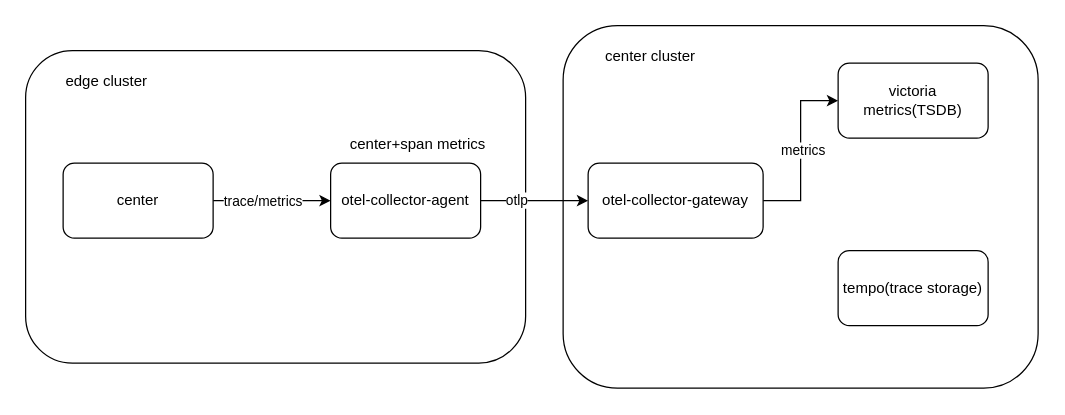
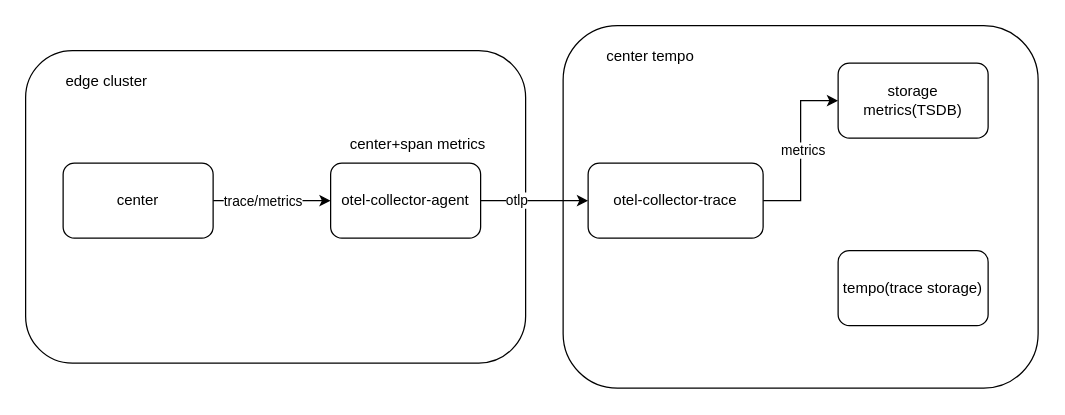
  <mxCell id="0" />
  <mxCell id="1" parent="0" />
  <mxCell id="2" value="" style="rounded=1;whiteSpace=wrap;html=1;" vertex="1" parent="1"><mxGeometry x="450" y="20" width="380" height="290" as="geometry" /></mxCell>
  <mxCell id="3" value="" style="rounded=1;whiteSpace=wrap;html=1;" vertex="1" parent="1"><mxGeometry x="20" y="40" width="400" height="250" as="geometry" /></mxCell>
  <mxCell id="4" value="" style="edgeStyle=orthogonalEdgeStyle;rounded=0;orthogonalLoop=1;jettySize=auto;html=1;" edge="1" parent="1" source="6" target="9"><mxGeometry relative="1" as="geometry" /></mxCell>
  <mxCell id="5" value="trace/metrics" style="edgeLabel;html=1;align=center;verticalAlign=middle;resizable=0;points=[];" vertex="1" connectable="0" parent="4"><mxGeometry x="-0.175" relative="1" as="geometry"><mxPoint as="offset" /></mxGeometry></mxCell>
  <mxCell id="6" value="center" style="rounded=1;whiteSpace=wrap;html=1;" vertex="1" parent="1"><mxGeometry x="50" y="130" width="120" height="60" as="geometry" /></mxCell>
  <mxCell id="7" value="" style="edgeStyle=orthogonalEdgeStyle;rounded=0;orthogonalLoop=1;jettySize=auto;html=1;" edge="1" parent="1" source="9" target="12"><mxGeometry relative="1" as="geometry" /></mxCell>
  <mxCell id="8" value="otlp" style="edgeLabel;html=1;align=center;verticalAlign=middle;resizable=0;points=[];" vertex="1" connectable="0" parent="7"><mxGeometry x="-0.349" y="1" relative="1" as="geometry"><mxPoint as="offset" /></mxGeometry></mxCell>
  <mxCell id="9" value="otel-collector-agent" style="rounded=1;whiteSpace=wrap;html=1;" vertex="1" parent="1"><mxGeometry x="264" y="130" width="120" height="60" as="geometry" /></mxCell>
  <mxCell id="10" style="edgeStyle=orthogonalEdgeStyle;rounded=0;orthogonalLoop=1;jettySize=auto;html=1;entryX=0;entryY=0.5;entryDx=0;entryDy=0;" edge="1" parent="1" source="12" target="15"><mxGeometry relative="1" as="geometry" /></mxCell>
  <mxCell id="11" value="metrics" style="edgeLabel;html=1;align=center;verticalAlign=middle;resizable=0;points=[];" vertex="1" connectable="0" parent="10"><mxGeometry x="0.014" y="-1" relative="1" as="geometry"><mxPoint as="offset" /></mxGeometry></mxCell>
- <mxCell id="12" value="otel-collector-gateway" style="rounded=1;whiteSpace=wrap;html=1;" vertex="1" parent="1"><mxGeometry x="470" y="130" width="140" height="60" as="geometry" /></mxCell>
+ <mxCell id="12" value="otel-collector-trace" style="rounded=1;whiteSpace=wrap;html=1;" vertex="1" parent="1"><mxGeometry x="470" y="130" width="140" height="60" as="geometry" /></mxCell>
  <mxCell id="13" value="center+span metrics" style="text;html=1;align=center;verticalAlign=middle;whiteSpace=wrap;rounded=0;" vertex="1" parent="1"><mxGeometry x="264" y="100" width="140" height="30" as="geometry" /></mxCell>
  <mxCell id="14" value="edge cluster" style="text;html=1;align=center;verticalAlign=middle;whiteSpace=wrap;rounded=0;" vertex="1" parent="1"><mxGeometry x="40" y="50" width="90" height="30" as="geometry" /></mxCell>
- <mxCell id="15" value="victoria metrics(TSDB)" style="rounded=1;whiteSpace=wrap;html=1;" vertex="1" parent="1"><mxGeometry x="670" y="50" width="120" height="60" as="geometry" /></mxCell>
+ <mxCell id="15" value="storage metrics(TSDB)" style="rounded=1;whiteSpace=wrap;html=1;" vertex="1" parent="1"><mxGeometry x="670" y="50" width="120" height="60" as="geometry" /></mxCell>
  <mxCell id="16" value="tempo(trace storage)" style="rounded=1;whiteSpace=wrap;html=1;" vertex="1" parent="1"><mxGeometry x="670" y="200" width="120" height="60" as="geometry" /></mxCell>
- <mxCell id="17" value="center cluster" style="text;html=1;align=center;verticalAlign=middle;whiteSpace=wrap;rounded=0;" vertex="1" parent="1"><mxGeometry x="470" y="30" width="100" height="30" as="geometry" /></mxCell>
+ <mxCell id="17" value="center tempo" style="text;html=1;align=center;verticalAlign=middle;whiteSpace=wrap;rounded=0;" vertex="1" parent="1"><mxGeometry x="470" y="30" width="100" height="30" as="geometry" /></mxCell>
